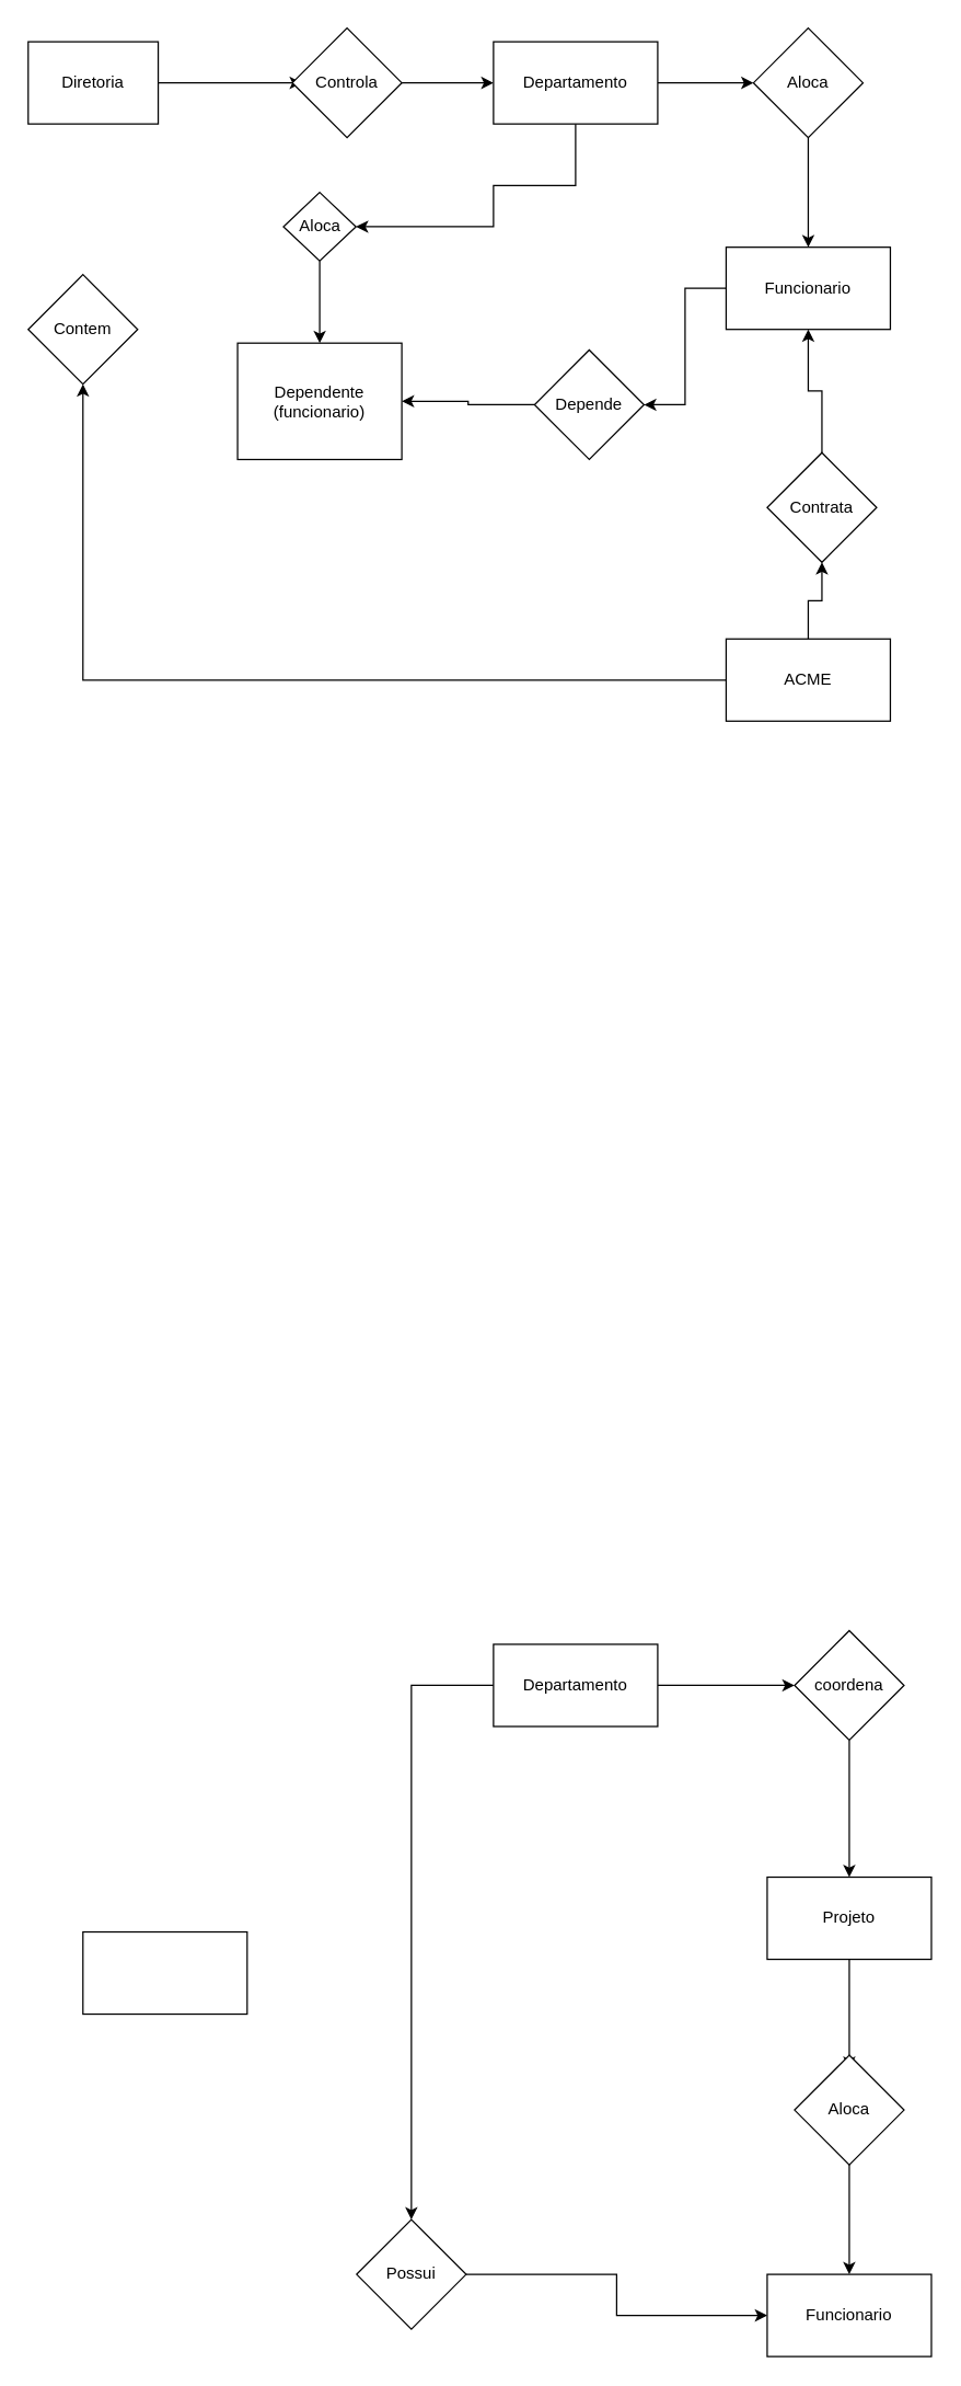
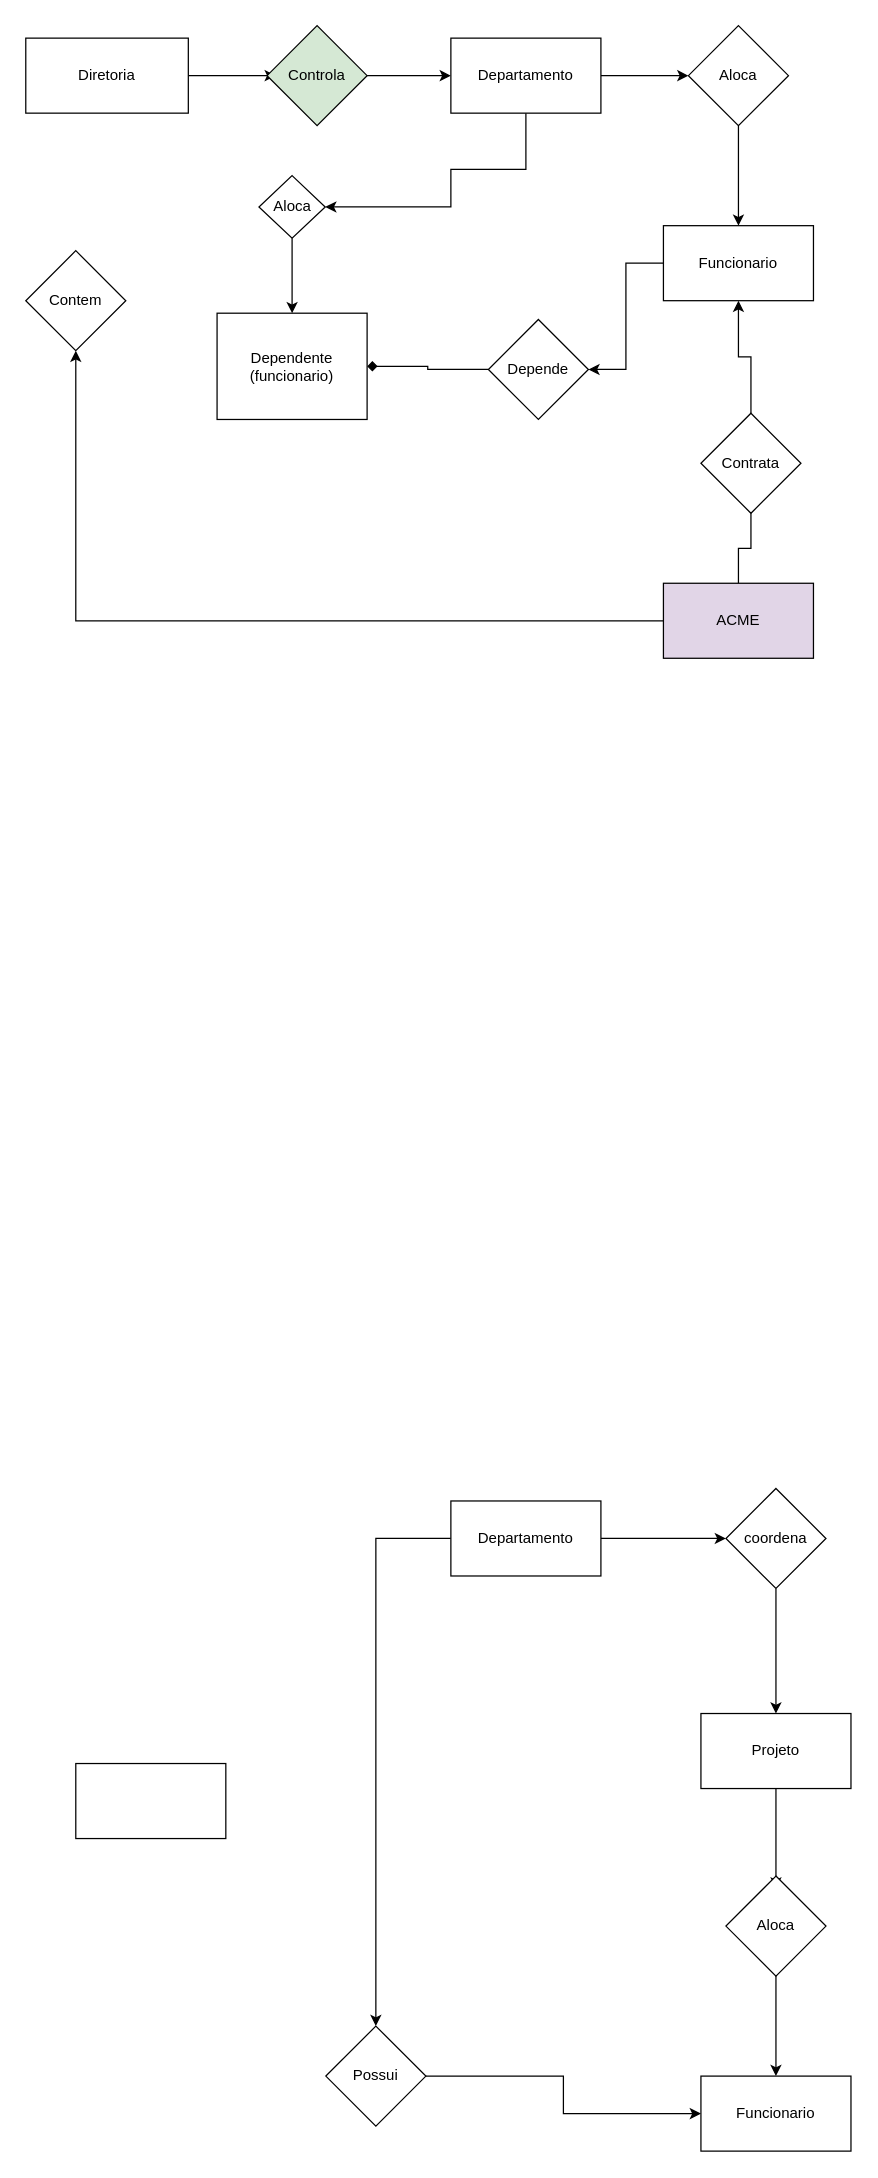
  <mxCell id="0" />
  <mxCell id="1" parent="0" />
  <mxCell id="2" style="edgeStyle=orthogonalEdgeStyle;rounded=0;orthogonalLoop=1;jettySize=auto;html=1;" edge="1" parent="1" source="3"><mxGeometry relative="1" as="geometry"><mxPoint x="220" y="60" as="targetPoint" /></mxGeometry></mxCell>
- <mxCell id="3" value="Diretoria" style="rounded=0;whiteSpace=wrap;html=1;" vertex="1" parent="1"><mxGeometry x="20" y="30" width="95" height="60" as="geometry" /></mxCell>
+ <mxCell id="3" value="Diretoria" style="rounded=0;whiteSpace=wrap;html=1;" vertex="1" parent="1"><mxGeometry x="20" y="30" width="130" height="60" as="geometry" /></mxCell>
  <mxCell id="4" style="edgeStyle=orthogonalEdgeStyle;rounded=0;orthogonalLoop=1;jettySize=auto;html=1;entryX=0;entryY=0.5;entryDx=0;entryDy=0;" edge="1" parent="1" source="5" target="8"><mxGeometry relative="1" as="geometry"><mxPoint x="350" y="60" as="targetPoint" /></mxGeometry></mxCell>
- <mxCell id="5" value="Controla" style="rhombus;whiteSpace=wrap;html=1;" vertex="1" parent="1"><mxGeometry x="213" y="20" width="80" height="80" as="geometry" /></mxCell>
+ <mxCell id="5" value="Controla" style="rhombus;whiteSpace=wrap;html=1;fillColor=#d5e8d4;" vertex="1" parent="1"><mxGeometry x="213" y="20" width="80" height="80" as="geometry" /></mxCell>
  <mxCell id="6" style="edgeStyle=orthogonalEdgeStyle;rounded=0;orthogonalLoop=1;jettySize=auto;html=1;" edge="1" parent="1" source="8"><mxGeometry relative="1" as="geometry"><mxPoint x="550" y="60" as="targetPoint" /></mxGeometry></mxCell>
  <mxCell id="7" style="edgeStyle=orthogonalEdgeStyle;rounded=0;orthogonalLoop=1;jettySize=auto;html=1;entryX=1;entryY=0.5;entryDx=0;entryDy=0;" edge="1" parent="1" source="8" target="22"><mxGeometry relative="1" as="geometry"><mxPoint x="360" y="180" as="targetPoint" /><Array as="points"><mxPoint x="420" y="135" /><mxPoint x="360" y="135" /><mxPoint x="360" y="165" /></Array></mxGeometry></mxCell>
  <mxCell id="8" value="Departamento" style="rounded=0;whiteSpace=wrap;html=1;" vertex="1" parent="1"><mxGeometry x="360" y="30" width="120" height="60" as="geometry" /></mxCell>
  <mxCell id="9" style="edgeStyle=orthogonalEdgeStyle;rounded=0;orthogonalLoop=1;jettySize=auto;html=1;" edge="1" parent="1" source="10"><mxGeometry relative="1" as="geometry"><mxPoint x="590" y="180" as="targetPoint" /></mxGeometry></mxCell>
  <mxCell id="10" value="Aloca" style="rhombus;whiteSpace=wrap;html=1;" vertex="1" parent="1"><mxGeometry x="550" y="20" width="80" height="80" as="geometry" /></mxCell>
  <mxCell id="11" style="edgeStyle=orthogonalEdgeStyle;rounded=0;orthogonalLoop=1;jettySize=auto;html=1;entryX=1;entryY=0.5;entryDx=0;entryDy=0;" edge="1" parent="1" source="12" target="19"><mxGeometry relative="1" as="geometry"><mxPoint x="450" y="210" as="targetPoint" /></mxGeometry></mxCell>
  <mxCell id="12" value="Funcionario" style="rounded=0;whiteSpace=wrap;html=1;" vertex="1" parent="1"><mxGeometry x="530" y="180" width="120" height="60" as="geometry" /></mxCell>
  <mxCell id="13" style="edgeStyle=orthogonalEdgeStyle;rounded=0;orthogonalLoop=1;jettySize=auto;html=1;entryX=0.5;entryY=1;entryDx=0;entryDy=0;" edge="1" parent="1" source="14" target="12"><mxGeometry relative="1" as="geometry" /></mxCell>
  <mxCell id="14" value="Contrata" style="rhombus;whiteSpace=wrap;html=1;" vertex="1" parent="1"><mxGeometry x="560" y="330" width="80" height="80" as="geometry" /></mxCell>
- <mxCell id="15" style="edgeStyle=orthogonalEdgeStyle;rounded=0;orthogonalLoop=1;jettySize=auto;html=1;entryX=0.5;entryY=1;entryDx=0;entryDy=0;" edge="1" parent="1" source="17" target="14"><mxGeometry relative="1" as="geometry" /></mxCell>
+ <mxCell id="15" style="edgeStyle=orthogonalEdgeStyle;rounded=0;orthogonalLoop=1;jettySize=auto;html=1;entryX=0.5;entryY=1;entryDx=0;entryDy=0;endArrow=none;" edge="1" parent="1" source="17" target="14"><mxGeometry relative="1" as="geometry" /></mxCell>
  <mxCell id="16" style="edgeStyle=orthogonalEdgeStyle;rounded=0;orthogonalLoop=1;jettySize=auto;html=1;" edge="1" parent="1" source="17"><mxGeometry relative="1" as="geometry"><mxPoint x="60" y="280" as="targetPoint" /><Array as="points"><mxPoint x="150" y="496" /><mxPoint x="150" y="496" /></Array></mxGeometry></mxCell>
- <mxCell id="17" value="ACME" style="rounded=0;whiteSpace=wrap;html=1;" vertex="1" parent="1"><mxGeometry x="530" y="466" width="120" height="60" as="geometry" /></mxCell>
- <mxCell id="18" style="edgeStyle=orthogonalEdgeStyle;rounded=0;orthogonalLoop=1;jettySize=auto;html=1;entryX=1;entryY=0.5;entryDx=0;entryDy=0;" edge="1" parent="1" source="19" target="20"><mxGeometry relative="1" as="geometry" /></mxCell>
+ <mxCell id="17" value="ACME" style="rounded=0;whiteSpace=wrap;html=1;fillColor=#e1d5e7;" vertex="1" parent="1"><mxGeometry x="530" y="466" width="120" height="60" as="geometry" /></mxCell>
+ <mxCell id="18" style="edgeStyle=orthogonalEdgeStyle;rounded=0;orthogonalLoop=1;jettySize=auto;html=1;entryX=1;entryY=0.5;entryDx=0;entryDy=0;endArrow=diamond;" edge="1" parent="1" source="19" target="20"><mxGeometry relative="1" as="geometry" /></mxCell>
  <mxCell id="19" value="Depende" style="rhombus;whiteSpace=wrap;html=1;" vertex="1" parent="1"><mxGeometry x="390" y="255" width="80" height="80" as="geometry" /></mxCell>
  <mxCell id="20" value="Dependente&lt;div&gt;(funcionario)&lt;/div&gt;" style="rounded=0;whiteSpace=wrap;html=1;" vertex="1" parent="1"><mxGeometry x="173" y="250" width="120" height="85" as="geometry" /></mxCell>
  <mxCell id="21" style="edgeStyle=orthogonalEdgeStyle;rounded=0;orthogonalLoop=1;jettySize=auto;html=1;entryX=0.5;entryY=0;entryDx=0;entryDy=0;" edge="1" parent="1" source="22" target="20"><mxGeometry relative="1" as="geometry" /></mxCell>
  <mxCell id="22" value="Aloca" style="rhombus;whiteSpace=wrap;html=1;" vertex="1" parent="1"><mxGeometry x="206.5" y="140" width="53" height="50" as="geometry" /></mxCell>
  <mxCell id="23" value="Contem" style="rhombus;whiteSpace=wrap;html=1;" vertex="1" parent="1"><mxGeometry x="20" y="200" width="80" height="80" as="geometry" /></mxCell>
  <mxCell id="24" style="edgeStyle=orthogonalEdgeStyle;rounded=0;orthogonalLoop=1;jettySize=auto;html=1;" edge="1" parent="1" source="26"><mxGeometry relative="1" as="geometry"><mxPoint x="580" y="1230" as="targetPoint" /></mxGeometry></mxCell>
  <mxCell id="25" style="edgeStyle=orthogonalEdgeStyle;rounded=0;orthogonalLoop=1;jettySize=auto;html=1;entryX=0.5;entryY=0;entryDx=0;entryDy=0;" edge="1" parent="1" source="26" target="35"><mxGeometry relative="1" as="geometry" /></mxCell>
  <mxCell id="26" value="Departamento" style="rounded=0;whiteSpace=wrap;html=1;" vertex="1" parent="1"><mxGeometry x="360" y="1200" width="120" height="60" as="geometry" /></mxCell>
  <mxCell id="27" style="edgeStyle=orthogonalEdgeStyle;rounded=0;orthogonalLoop=1;jettySize=auto;html=1;" edge="1" parent="1" source="28"><mxGeometry relative="1" as="geometry"><mxPoint x="620" y="1370" as="targetPoint" /></mxGeometry></mxCell>
  <mxCell id="28" value="coordena" style="rhombus;whiteSpace=wrap;html=1;" vertex="1" parent="1"><mxGeometry x="580" y="1190" width="80" height="80" as="geometry" /></mxCell>
  <mxCell id="29" style="edgeStyle=orthogonalEdgeStyle;rounded=0;orthogonalLoop=1;jettySize=auto;html=1;" edge="1" parent="1" source="30"><mxGeometry relative="1" as="geometry"><mxPoint x="620" y="1510" as="targetPoint" /></mxGeometry></mxCell>
  <mxCell id="30" value="Projeto" style="rounded=0;whiteSpace=wrap;html=1;" vertex="1" parent="1"><mxGeometry x="560" y="1370" width="120" height="60" as="geometry" /></mxCell>
  <mxCell id="31" style="edgeStyle=orthogonalEdgeStyle;rounded=0;orthogonalLoop=1;jettySize=auto;html=1;" edge="1" parent="1" source="32"><mxGeometry relative="1" as="geometry"><mxPoint x="620" y="1660" as="targetPoint" /></mxGeometry></mxCell>
  <mxCell id="32" value="Aloca" style="rhombus;whiteSpace=wrap;html=1;" vertex="1" parent="1"><mxGeometry x="580" y="1500" width="80" height="80" as="geometry" /></mxCell>
  <mxCell id="33" value="Funcionario" style="rounded=0;whiteSpace=wrap;html=1;" vertex="1" parent="1"><mxGeometry x="560" y="1660" width="120" height="60" as="geometry" /></mxCell>
  <mxCell id="34" style="edgeStyle=orthogonalEdgeStyle;rounded=0;orthogonalLoop=1;jettySize=auto;html=1;entryX=0;entryY=0.5;entryDx=0;entryDy=0;" edge="1" parent="1" source="35" target="33"><mxGeometry relative="1" as="geometry" /></mxCell>
  <mxCell id="35" value="Possui" style="rhombus;whiteSpace=wrap;html=1;" vertex="1" parent="1"><mxGeometry x="260" y="1620" width="80" height="80" as="geometry" /></mxCell>
  <mxCell id="36" value="" style="rounded=0;whiteSpace=wrap;html=1;" vertex="1" parent="1"><mxGeometry x="60" y="1410" width="120" height="60" as="geometry" /></mxCell>
